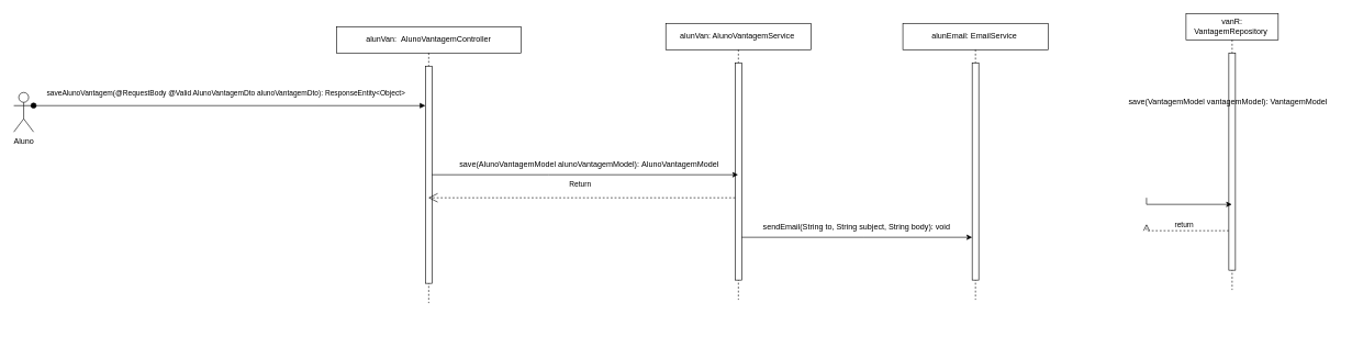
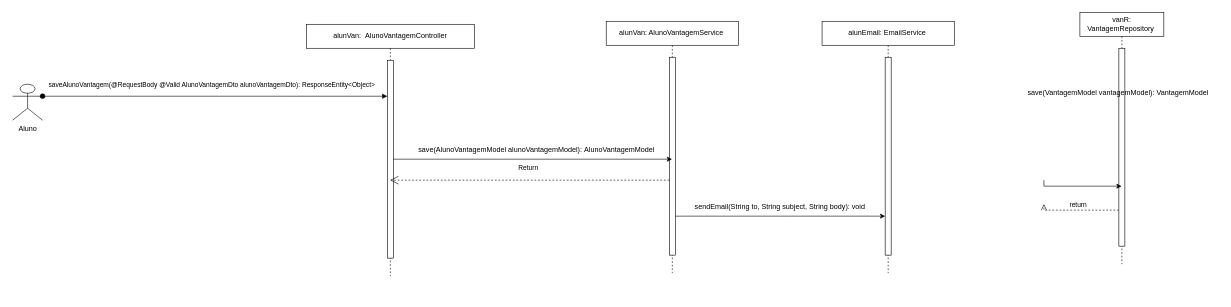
  <mxCell id="0" />
  <mxCell id="1" parent="0" />
- <mxCell id="2" value="Aluno" style="shape=umlActor;verticalLabelPosition=bottom;verticalAlign=top;html=1;outlineConnect=0;" parent="1" vertex="1"><mxGeometry x="20" y="140" width="30" height="60" as="geometry" /></mxCell>
+ <mxCell id="2" value="Aluno" style="shape=umlActor;verticalLabelPosition=bottom;verticalAlign=top;html=1;outlineConnect=0;" parent="1" vertex="1"><mxGeometry x="20" y="140" width="50" height="60" as="geometry" /></mxCell>
  <mxCell id="3" value="alunVan:&amp;nbsp;&amp;nbsp;&lt;span style=&quot;background-color: initial;&quot;&gt;AlunoVantagemController&lt;/span&gt;" style="shape=umlLifeline;perimeter=lifelinePerimeter;whiteSpace=wrap;html=1;container=0;dropTarget=0;collapsible=0;recursiveResize=0;outlineConnect=0;portConstraint=eastwest;newEdgeStyle={&quot;edgeStyle&quot;:&quot;elbowEdgeStyle&quot;,&quot;elbow&quot;:&quot;vertical&quot;,&quot;curved&quot;:0,&quot;rounded&quot;:0};" parent="1" vertex="1"><mxGeometry x="510" y="40" width="280" height="420" as="geometry" /></mxCell>
  <mxCell id="4" value="" style="html=1;points=[];perimeter=orthogonalPerimeter;outlineConnect=0;targetShapes=umlLifeline;portConstraint=eastwest;newEdgeStyle={&quot;edgeStyle&quot;:&quot;elbowEdgeStyle&quot;,&quot;elbow&quot;:&quot;vertical&quot;,&quot;curved&quot;:0,&quot;rounded&quot;:0};" parent="3" vertex="1"><mxGeometry x="135" y="60" width="10" height="330" as="geometry" /></mxCell>
  <mxCell id="5" value="saveAlunoVantagem(@RequestBody @Valid AlunoVantagemDto alunoVantagemDto):&amp;nbsp;ResponseEntity&amp;lt;Object&amp;gt;" style="html=1;verticalAlign=bottom;startArrow=oval;endArrow=block;startSize=8;edgeStyle=elbowEdgeStyle;elbow=vertical;curved=0;rounded=0;exitX=1;exitY=0.333;exitDx=0;exitDy=0;exitPerimeter=0;" parent="1" source="2" target="4" edge="1"><mxGeometry x="-0.018" y="10" relative="1" as="geometry"><mxPoint x="460" y="330" as="sourcePoint" /><mxPoint x="660" y="160" as="targetPoint" /><Array as="points"><mxPoint x="500" y="160" /><mxPoint y="180" x="450" /></Array><mxPoint as="offset" /></mxGeometry></mxCell>
  <mxCell id="6" value="alunVan: AlunoVantagemService&amp;nbsp;" style="shape=umlLifeline;perimeter=lifelinePerimeter;whiteSpace=wrap;html=1;container=0;dropTarget=0;collapsible=0;recursiveResize=0;outlineConnect=0;portConstraint=eastwest;newEdgeStyle={&quot;edgeStyle&quot;:&quot;elbowEdgeStyle&quot;,&quot;elbow&quot;:&quot;vertical&quot;,&quot;curved&quot;:0,&quot;rounded&quot;:0};" parent="1" vertex="1"><mxGeometry x="1010" y="35" width="220.5" height="420" as="geometry" /></mxCell>
  <mxCell id="7" value="" style="html=1;points=[];perimeter=orthogonalPerimeter;outlineConnect=0;targetShapes=umlLifeline;portConstraint=eastwest;newEdgeStyle={&quot;edgeStyle&quot;:&quot;elbowEdgeStyle&quot;,&quot;elbow&quot;:&quot;vertical&quot;,&quot;curved&quot;:0,&quot;rounded&quot;:0};" parent="6" vertex="1"><mxGeometry x="105.25" y="60" width="10" height="330" as="geometry" /></mxCell>
  <mxCell id="8" value="return" style="html=1;verticalAlign=bottom;endArrow=open;dashed=1;endSize=8;edgeStyle=elbowEdgeStyle;elbow=vertical;curved=0;rounded=0;" parent="1" source="12" edge="1"><mxGeometry relative="1" as="geometry"><mxPoint x="1740" y="340" as="targetPoint" /><Array as="points"><mxPoint x="1770" y="350" /><mxPoint x="1560.5" y="370" /><mxPoint x="1365.5" y="490" /><mxPoint x="1620.5" y="460" /><mxPoint x="1500.5" y="460" /></Array><mxPoint x="1630" y="360" as="sourcePoint" /></mxGeometry></mxCell>
  <mxCell id="9" style="edgeStyle=elbowEdgeStyle;rounded=0;orthogonalLoop=1;jettySize=auto;html=1;elbow=vertical;curved=0;" parent="1" source="4" target="6" edge="1"><mxGeometry relative="1" as="geometry" /></mxCell>
  <mxCell id="10" value="save(AlunoVantagemModel alunoVantagemModel):&amp;nbsp;AlunoVantagemModel&amp;nbsp;" style="text;html=1;align=center;verticalAlign=middle;resizable=0;points=[];autosize=1;strokeColor=none;fillColor=none;" parent="1" vertex="1"><mxGeometry x="685" y="235" width="420" height="30" as="geometry" /></mxCell>
  <mxCell id="11" value="vanR: VantagemRepository&amp;nbsp;" style="shape=umlLifeline;perimeter=lifelinePerimeter;whiteSpace=wrap;html=1;container=0;dropTarget=0;collapsible=0;recursiveResize=0;outlineConnect=0;portConstraint=eastwest;newEdgeStyle={&quot;edgeStyle&quot;:&quot;elbowEdgeStyle&quot;,&quot;elbow&quot;:&quot;vertical&quot;,&quot;curved&quot;:0,&quot;rounded&quot;:0};" parent="1" vertex="1"><mxGeometry x="1800" y="20" width="140" height="420" as="geometry" /></mxCell>
  <mxCell id="12" value="" style="html=1;points=[];perimeter=orthogonalPerimeter;outlineConnect=0;targetShapes=umlLifeline;portConstraint=eastwest;newEdgeStyle={&quot;edgeStyle&quot;:&quot;elbowEdgeStyle&quot;,&quot;elbow&quot;:&quot;vertical&quot;,&quot;curved&quot;:0,&quot;rounded&quot;:0};" parent="11" vertex="1"><mxGeometry x="65" y="60" width="10" height="330" as="geometry" /></mxCell>
  <mxCell id="13" style="edgeStyle=elbowEdgeStyle;rounded=0;orthogonalLoop=1;jettySize=auto;html=1;elbow=vertical;curved=0;" parent="1" target="11" edge="1"><mxGeometry relative="1" as="geometry"><Array as="points"><mxPoint x="1320" y="310" /></Array><mxPoint x="1740" y="300" as="sourcePoint" /></mxGeometry></mxCell>
  <mxCell id="14" value="save(VantagemModel vantagemModel):&amp;nbsp;VantagemModel&amp;nbsp;" style="text;html=1;align=center;verticalAlign=middle;resizable=0;points=[];autosize=1;strokeColor=none;fillColor=none;" parent="1" vertex="1"><mxGeometry x="1700" y="140" width="330" height="30" as="geometry" /></mxCell>
  <mxCell id="15" value="alunEmail: EmailService&amp;nbsp;" style="shape=umlLifeline;perimeter=lifelinePerimeter;whiteSpace=wrap;html=1;container=0;dropTarget=0;collapsible=0;recursiveResize=0;outlineConnect=0;portConstraint=eastwest;newEdgeStyle={&quot;edgeStyle&quot;:&quot;elbowEdgeStyle&quot;,&quot;elbow&quot;:&quot;vertical&quot;,&quot;curved&quot;:0,&quot;rounded&quot;:0};" vertex="1" parent="1"><mxGeometry x="1370" y="35" width="220.5" height="420" as="geometry" /></mxCell>
  <mxCell id="16" value="" style="html=1;points=[];perimeter=orthogonalPerimeter;outlineConnect=0;targetShapes=umlLifeline;portConstraint=eastwest;newEdgeStyle={&quot;edgeStyle&quot;:&quot;elbowEdgeStyle&quot;,&quot;elbow&quot;:&quot;vertical&quot;,&quot;curved&quot;:0,&quot;rounded&quot;:0};" vertex="1" parent="15"><mxGeometry x="105.25" y="60" width="10" height="330" as="geometry" /></mxCell>
  <mxCell id="17" style="edgeStyle=elbowEdgeStyle;rounded=0;orthogonalLoop=1;jettySize=auto;html=1;elbow=vertical;curved=0;" edge="1" parent="1" source="7" target="16"><mxGeometry relative="1" as="geometry"><mxPoint x="665" y="275" as="sourcePoint" /><mxPoint x="1130" y="275" as="targetPoint" /><Array as="points"><mxPoint x="1310" y="360" /></Array></mxGeometry></mxCell>
  <mxCell id="18" value="sendEmail(String to, String subject, String body):&amp;nbsp;void" style="text;html=1;strokeColor=none;fillColor=none;align=center;verticalAlign=middle;whiteSpace=wrap;rounded=0;" vertex="1" parent="1"><mxGeometry x="1140" y="330" width="320" height="30" as="geometry" /></mxCell>
  <mxCell id="19" value="Return" style="endArrow=open;endSize=12;dashed=1;html=1;rounded=0;" edge="1" parent="1" source="7" target="3"><mxGeometry x="0.01" y="-20" width="160" relative="1" as="geometry"><mxPoint x="1360" y="290" as="sourcePoint" /><mxPoint x="1520" y="290" as="targetPoint" /><Array as="points"><mxPoint x="880" y="300" /></Array><mxPoint as="offset" /></mxGeometry></mxCell>
